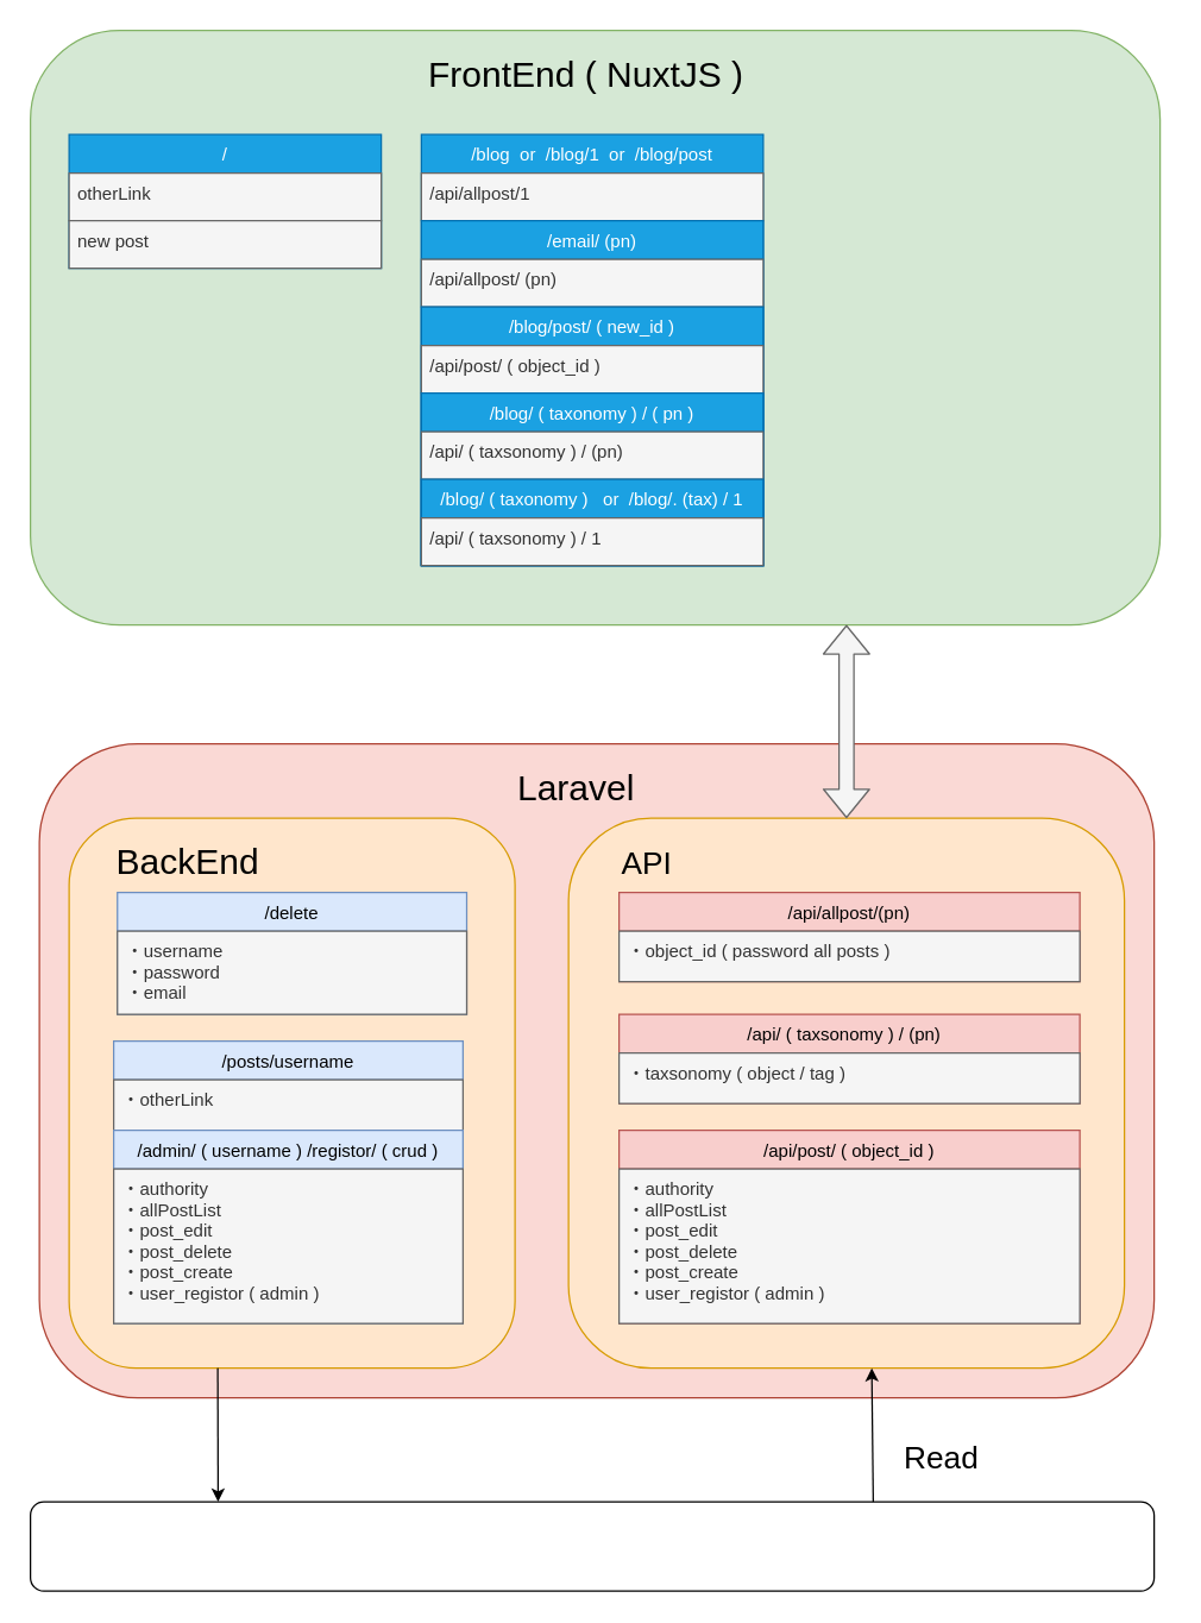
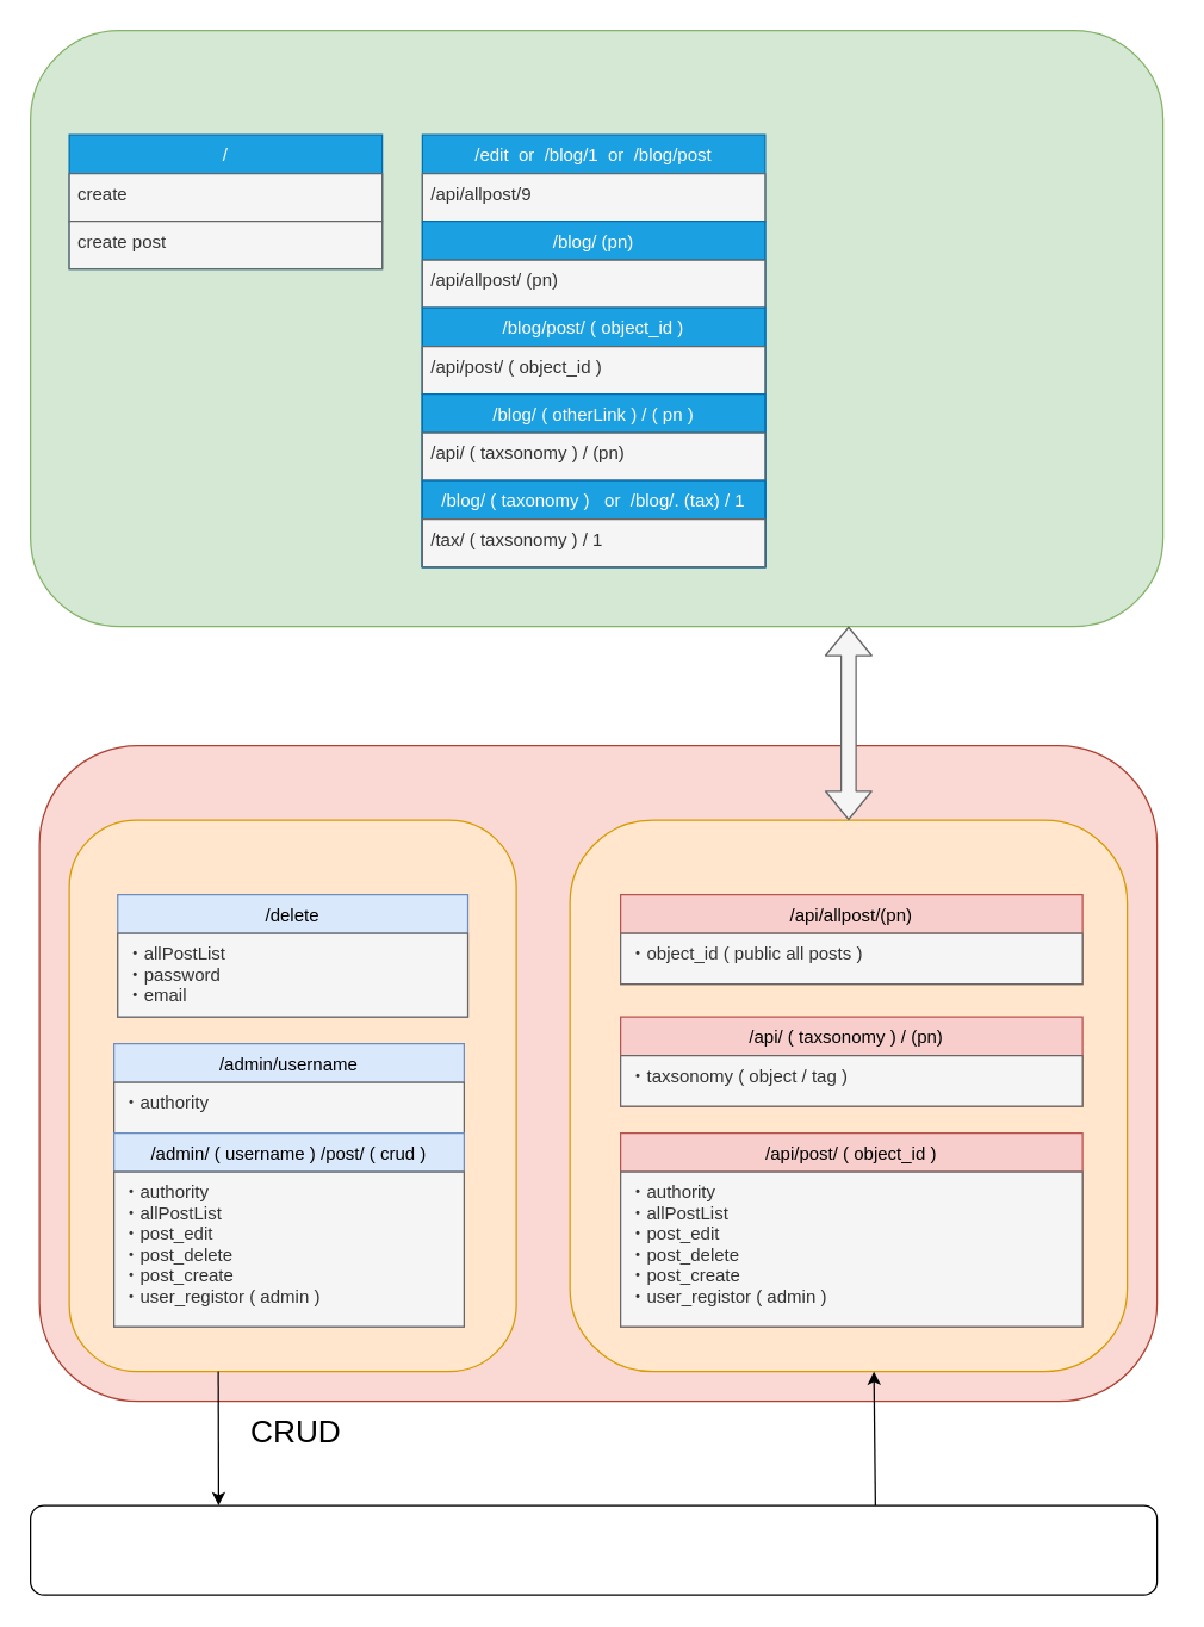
  <mxCell id="0" />
  <mxCell id="1" parent="0" />
  <mxCell id="2" value="" style="rounded=1;whiteSpace=wrap;html=1;fillColor=#fad9d5;strokeColor=#ae4132;" parent="1" vertex="1"><mxGeometry x="26" y="500" width="750" height="440" as="geometry" /></mxCell>
  <mxCell id="3" value="" style="rounded=1;whiteSpace=wrap;html=1;fillColor=#ffe6cc;strokeColor=#d79b00;" parent="1" vertex="1"><mxGeometry x="46" y="550" width="300" height="370" as="geometry" /></mxCell>
  <mxCell id="4" value="" style="rounded=1;whiteSpace=wrap;html=1;fillColor=#ffe6cc;strokeColor=#d79b00;" parent="1" vertex="1"><mxGeometry x="382" y="550" width="374" height="370" as="geometry" /></mxCell>
  <mxCell id="5" value="" style="rounded=1;whiteSpace=wrap;html=1;fillColor=#d5e8d4;strokeColor=#82b366;" parent="1" vertex="1"><mxGeometry x="20" y="20" width="760" height="400" as="geometry" /></mxCell>
  <mxCell id="6" value="" style="shape=flexArrow;endArrow=classic;startArrow=classic;html=1;fillColor=#f5f5f5;strokeColor=#666666;" parent="1" source="4" edge="1"><mxGeometry width="100" height="100" relative="1" as="geometry"><mxPoint x="586" y="498" as="sourcePoint" /><mxPoint x="569" y="420" as="targetPoint" /><Array as="points" /></mxGeometry></mxCell>
- <mxCell id="7" value="&lt;span style=&quot;font-size: 21px&quot;&gt;API&amp;nbsp;&lt;/span&gt;" style="text;html=1;strokeColor=none;fillColor=none;align=left;verticalAlign=middle;whiteSpace=wrap;rounded=0;" parent="1" vertex="1"><mxGeometry x="416" y="560" width="180" height="40" as="geometry" /></mxCell>
  <mxCell id="8" value="" style="rounded=1;whiteSpace=wrap;html=1;" parent="1" vertex="1"><mxGeometry x="20" y="1010" width="756" height="60" as="geometry" /></mxCell>
- <mxCell id="9" value="&lt;font style=&quot;font-size: 24px&quot;&gt;BackEnd&lt;/font&gt;" style="text;html=1;strokeColor=none;fillColor=none;align=left;verticalAlign=middle;whiteSpace=wrap;rounded=0;" parent="1" vertex="1"><mxGeometry x="76" y="560" width="230" height="40" as="geometry" /></mxCell>
- <mxCell id="10" value="&lt;font style=&quot;font-size: 24px&quot;&gt;FrontEnd ( NuxtJS )&lt;/font&gt;" style="text;html=1;strokeColor=none;fillColor=none;align=left;verticalAlign=middle;whiteSpace=wrap;rounded=0;" parent="1" vertex="1"><mxGeometry x="286" y="30" width="230" height="40" as="geometry" /></mxCell>
  <mxCell id="11" value="/delete" style="swimlane;fontStyle=0;childLayout=stackLayout;horizontal=1;startSize=26;horizontalStack=0;resizeParent=1;resizeParentMax=0;resizeLast=0;collapsible=1;marginBottom=0;fillColor=#dae8fc;strokeColor=#6c8ebf;" parent="1" vertex="1"><mxGeometry x="78.5" y="600" width="235" height="82" as="geometry" /></mxCell>
- <mxCell id="12" value="・username&#10;・password&#10;・email" style="text;align=left;verticalAlign=top;spacingLeft=4;spacingRight=4;overflow=hidden;rotatable=0;points=[[0,0.5],[1,0.5]];portConstraint=eastwest;fillColor=#f5f5f5;strokeColor=#666666;fontColor=#333333;" parent="11" vertex="1"><mxGeometry y="26" width="235" height="56" as="geometry" /></mxCell>
- <mxCell id="13" value="/posts/username" style="swimlane;fontStyle=0;childLayout=stackLayout;horizontal=1;startSize=26;horizontalStack=0;resizeParent=1;resizeParentMax=0;resizeLast=0;collapsible=1;marginBottom=0;fillColor=#dae8fc;strokeColor=#6c8ebf;" parent="1" vertex="1"><mxGeometry x="76" y="700" width="235" height="60" as="geometry" /></mxCell>
- <mxCell id="14" value="・otherLink&#10;" style="text;align=left;verticalAlign=top;spacingLeft=4;spacingRight=4;overflow=hidden;rotatable=0;points=[[0,0.5],[1,0.5]];portConstraint=eastwest;fillColor=#f5f5f5;strokeColor=#666666;fontColor=#333333;" parent="13" vertex="1"><mxGeometry y="26" width="235" height="34" as="geometry" /></mxCell>
+ <mxCell id="12" value="・allPostList&#10;・password&#10;・email" style="text;align=left;verticalAlign=top;spacingLeft=4;spacingRight=4;overflow=hidden;rotatable=0;points=[[0,0.5],[1,0.5]];portConstraint=eastwest;fillColor=#f5f5f5;strokeColor=#666666;fontColor=#333333;" parent="11" vertex="1"><mxGeometry y="26" width="235" height="56" as="geometry" /></mxCell>
+ <mxCell id="13" value="/admin/username" style="swimlane;fontStyle=0;childLayout=stackLayout;horizontal=1;startSize=26;horizontalStack=0;resizeParent=1;resizeParentMax=0;resizeLast=0;collapsible=1;marginBottom=0;fillColor=#dae8fc;strokeColor=#6c8ebf;" parent="1" vertex="1"><mxGeometry x="76" y="700" width="235" height="60" as="geometry" /></mxCell>
+ <mxCell id="14" value="・authority&#10;" style="text;align=left;verticalAlign=top;spacingLeft=4;spacingRight=4;overflow=hidden;rotatable=0;points=[[0,0.5],[1,0.5]];portConstraint=eastwest;fillColor=#f5f5f5;strokeColor=#666666;fontColor=#333333;" parent="13" vertex="1"><mxGeometry y="26" width="235" height="34" as="geometry" /></mxCell>
  <mxCell id="15" value="/api/post/ ( object_id )" style="swimlane;fontStyle=0;childLayout=stackLayout;horizontal=1;startSize=26;horizontalStack=0;resizeParent=1;resizeParentMax=0;resizeLast=0;collapsible=1;marginBottom=0;fillColor=#f8cecc;strokeColor=#b85450;" parent="1" vertex="1"><mxGeometry x="416" y="760" width="310" height="130" as="geometry" /></mxCell>
  <mxCell id="16" value="・authority&#10;・allPostList&#10;・post_edit&#10;・post_delete&#10;・post_create&#10;・user_registor ( admin )" style="text;align=left;verticalAlign=top;spacingLeft=4;spacingRight=4;overflow=hidden;rotatable=0;points=[[0,0.5],[1,0.5]];portConstraint=eastwest;fillColor=#f5f5f5;strokeColor=#666666;fontColor=#333333;" parent="15" vertex="1"><mxGeometry y="26" width="310" height="104" as="geometry" /></mxCell>
  <mxCell id="17" value="/api/allpost/(pn)" style="swimlane;fontStyle=0;childLayout=stackLayout;horizontal=1;startSize=26;horizontalStack=0;resizeParent=1;resizeParentMax=0;resizeLast=0;collapsible=1;marginBottom=0;fillColor=#f8cecc;strokeColor=#b85450;" parent="1" vertex="1"><mxGeometry x="416" y="600" width="310" height="60" as="geometry" /></mxCell>
- <mxCell id="18" value="・object_id ( password all posts )" style="text;align=left;verticalAlign=top;spacingLeft=4;spacingRight=4;overflow=hidden;rotatable=0;points=[[0,0.5],[1,0.5]];portConstraint=eastwest;fillColor=#f5f5f5;strokeColor=#666666;fontColor=#333333;" parent="17" vertex="1"><mxGeometry y="26" width="310" height="34" as="geometry" /></mxCell>
+ <mxCell id="18" value="・object_id ( public all posts )" style="text;align=left;verticalAlign=top;spacingLeft=4;spacingRight=4;overflow=hidden;rotatable=0;points=[[0,0.5],[1,0.5]];portConstraint=eastwest;fillColor=#f5f5f5;strokeColor=#666666;fontColor=#333333;" parent="17" vertex="1"><mxGeometry y="26" width="310" height="34" as="geometry" /></mxCell>
  <mxCell id="19" value="/api/ ( taxsonomy ) / (pn)  " style="swimlane;fontStyle=0;childLayout=stackLayout;horizontal=1;startSize=26;horizontalStack=0;resizeParent=1;resizeParentMax=0;resizeLast=0;collapsible=1;marginBottom=0;fillColor=#f8cecc;strokeColor=#b85450;" parent="1" vertex="1"><mxGeometry x="416" y="682" width="310" height="60" as="geometry" /></mxCell>
  <mxCell id="20" value="・taxsonomy ( object / tag )" style="text;align=left;verticalAlign=top;spacingLeft=4;spacingRight=4;overflow=hidden;rotatable=0;points=[[0,0.5],[1,0.5]];portConstraint=eastwest;fillColor=#f5f5f5;strokeColor=#666666;fontColor=#333333;" parent="19" vertex="1"><mxGeometry y="26" width="310" height="34" as="geometry" /></mxCell>
  <mxCell id="21" value="" style="endArrow=classic;html=1;fontColor=none;exitX=0.75;exitY=0;exitDx=0;exitDy=0;" parent="1" source="8" edge="1"><mxGeometry width="50" height="50" relative="1" as="geometry"><mxPoint x="536" y="790" as="sourcePoint" /><mxPoint x="586" y="920" as="targetPoint" /></mxGeometry></mxCell>
- <mxCell id="22" value="&lt;span style=&quot;font-size: 21px&quot;&gt;Read&lt;/span&gt;" style="text;html=1;strokeColor=none;fillColor=none;align=left;verticalAlign=middle;whiteSpace=wrap;rounded=0;" parent="1" vertex="1"><mxGeometry x="606" y="960" width="180" height="40" as="geometry" /></mxCell>
  <mxCell id="23" value="" style="endArrow=classic;html=1;fontColor=none;entryX=0.167;entryY=0;entryDx=0;entryDy=0;entryPerimeter=0;" parent="1" target="8" edge="1"><mxGeometry width="50" height="50" relative="1" as="geometry"><mxPoint x="146" y="920" as="sourcePoint" /><mxPoint x="146" y="820" as="targetPoint" /></mxGeometry></mxCell>
+ <mxCell id="24" value="&lt;span style=&quot;font-size: 21px&quot;&gt;CRUD&lt;/span&gt;" style="text;html=1;strokeColor=none;fillColor=none;align=left;verticalAlign=middle;whiteSpace=wrap;rounded=0;" parent="1" vertex="1"><mxGeometry x="166" y="940" width="180" height="40" as="geometry" /></mxCell>
  <mxCell id="25" value="/" style="swimlane;fontStyle=0;childLayout=stackLayout;horizontal=1;startSize=26;horizontalStack=0;resizeParent=1;resizeParentMax=0;resizeLast=0;collapsible=1;marginBottom=0;fillColor=#1ba1e2;strokeColor=#006EAF;fontColor=#ffffff;" parent="1" vertex="1"><mxGeometry x="46" y="90" width="210" height="90" as="geometry" /></mxCell>
- <mxCell id="26" value="otherLink" style="text;align=left;verticalAlign=top;spacingLeft=4;spacingRight=4;overflow=hidden;rotatable=0;points=[[0,0.5],[1,0.5]];portConstraint=eastwest;fillColor=#f5f5f5;strokeColor=#666666;fontColor=#333333;" parent="25" vertex="1"><mxGeometry y="26" width="210" height="32" as="geometry" /></mxCell>
- <mxCell id="27" value="new post" style="text;align=left;verticalAlign=top;spacingLeft=4;spacingRight=4;overflow=hidden;rotatable=0;points=[[0,0.5],[1,0.5]];portConstraint=eastwest;fillColor=#f5f5f5;strokeColor=#666666;fontColor=#333333;" parent="25" vertex="1"><mxGeometry y="58" width="210" height="32" as="geometry" /></mxCell>
- <mxCell id="28" value="/admin/ ( username ) /registor/ ( crud )" style="swimlane;fontStyle=0;childLayout=stackLayout;horizontal=1;startSize=26;horizontalStack=0;resizeParent=1;resizeParentMax=0;resizeLast=0;collapsible=1;marginBottom=0;fillColor=#dae8fc;strokeColor=#6c8ebf;" parent="1" vertex="1"><mxGeometry x="76" y="760" width="235" height="130" as="geometry" /></mxCell>
+ <mxCell id="26" value="create" style="text;align=left;verticalAlign=top;spacingLeft=4;spacingRight=4;overflow=hidden;rotatable=0;points=[[0,0.5],[1,0.5]];portConstraint=eastwest;fillColor=#f5f5f5;strokeColor=#666666;fontColor=#333333;" parent="25" vertex="1"><mxGeometry y="26" width="210" height="32" as="geometry" /></mxCell>
+ <mxCell id="27" value="create post" style="text;align=left;verticalAlign=top;spacingLeft=4;spacingRight=4;overflow=hidden;rotatable=0;points=[[0,0.5],[1,0.5]];portConstraint=eastwest;fillColor=#f5f5f5;strokeColor=#666666;fontColor=#333333;" parent="25" vertex="1"><mxGeometry y="58" width="210" height="32" as="geometry" /></mxCell>
+ <mxCell id="28" value="/admin/ ( username ) /post/ ( crud )" style="swimlane;fontStyle=0;childLayout=stackLayout;horizontal=1;startSize=26;horizontalStack=0;resizeParent=1;resizeParentMax=0;resizeLast=0;collapsible=1;marginBottom=0;fillColor=#dae8fc;strokeColor=#6c8ebf;" parent="1" vertex="1"><mxGeometry x="76" y="760" width="235" height="130" as="geometry" /></mxCell>
  <mxCell id="29" value="・authority&#10;・allPostList&#10;・post_edit&#10;・post_delete&#10;・post_create&#10;・user_registor ( admin )" style="text;align=left;verticalAlign=top;spacingLeft=4;spacingRight=4;overflow=hidden;rotatable=0;points=[[0,0.5],[1,0.5]];portConstraint=eastwest;fillColor=#f5f5f5;strokeColor=#666666;fontColor=#333333;" parent="28" vertex="1"><mxGeometry y="26" width="235" height="104" as="geometry" /></mxCell>
- <mxCell id="30" value="&lt;font style=&quot;font-size: 24px&quot;&gt;Laravel&lt;/font&gt;" style="text;html=1;strokeColor=none;fillColor=none;align=left;verticalAlign=middle;whiteSpace=wrap;rounded=0;" parent="1" vertex="1"><mxGeometry x="346" y="510" width="230" height="40" as="geometry" /></mxCell>
- <mxCell id="31" value="/blog  or  /blog/1  or  /blog/post" style="swimlane;fontStyle=0;childLayout=stackLayout;horizontal=1;startSize=26;horizontalStack=0;resizeParent=1;resizeParentMax=0;resizeLast=0;collapsible=1;marginBottom=0;fillColor=#1ba1e2;strokeColor=#006EAF;fontColor=#ffffff;" parent="1" vertex="1"><mxGeometry x="283" y="90" width="230" height="290" as="geometry" /></mxCell>
- <mxCell id="32" value="/api/allpost/1" style="text;align=left;verticalAlign=top;spacingLeft=4;spacingRight=4;overflow=hidden;rotatable=0;points=[[0,0.5],[1,0.5]];portConstraint=eastwest;fillColor=#f5f5f5;strokeColor=#666666;fontColor=#333333;" parent="31" vertex="1"><mxGeometry y="26" width="230" height="32" as="geometry" /></mxCell>
- <mxCell id="33" value="/email/ (pn)" style="swimlane;fontStyle=0;childLayout=stackLayout;horizontal=1;startSize=26;horizontalStack=0;resizeParent=1;resizeParentMax=0;resizeLast=0;collapsible=1;marginBottom=0;fillColor=#1ba1e2;strokeColor=#006EAF;fontColor=#ffffff;" parent="31" vertex="1"><mxGeometry y="58" width="230" height="232" as="geometry" /></mxCell>
+ <mxCell id="31" value="/edit  or  /blog/1  or  /blog/post" style="swimlane;fontStyle=0;childLayout=stackLayout;horizontal=1;startSize=26;horizontalStack=0;resizeParent=1;resizeParentMax=0;resizeLast=0;collapsible=1;marginBottom=0;fillColor=#1ba1e2;strokeColor=#006EAF;fontColor=#ffffff;" parent="1" vertex="1"><mxGeometry x="283" y="90" width="230" height="290" as="geometry" /></mxCell>
+ <mxCell id="32" value="/api/allpost/9" style="text;align=left;verticalAlign=top;spacingLeft=4;spacingRight=4;overflow=hidden;rotatable=0;points=[[0,0.5],[1,0.5]];portConstraint=eastwest;fillColor=#f5f5f5;strokeColor=#666666;fontColor=#333333;" parent="31" vertex="1"><mxGeometry y="26" width="230" height="32" as="geometry" /></mxCell>
+ <mxCell id="33" value="/blog/ (pn)" style="swimlane;fontStyle=0;childLayout=stackLayout;horizontal=1;startSize=26;horizontalStack=0;resizeParent=1;resizeParentMax=0;resizeLast=0;collapsible=1;marginBottom=0;fillColor=#1ba1e2;strokeColor=#006EAF;fontColor=#ffffff;" parent="31" vertex="1"><mxGeometry y="58" width="230" height="232" as="geometry" /></mxCell>
  <mxCell id="34" value="/api/allpost/ (pn)" style="text;align=left;verticalAlign=top;spacingLeft=4;spacingRight=4;overflow=hidden;rotatable=0;points=[[0,0.5],[1,0.5]];portConstraint=eastwest;fillColor=#f5f5f5;strokeColor=#666666;fontColor=#333333;" parent="33" vertex="1"><mxGeometry y="26" width="230" height="32" as="geometry" /></mxCell>
- <mxCell id="35" value="/blog/post/ ( new_id )" style="swimlane;fontStyle=0;childLayout=stackLayout;horizontal=1;startSize=26;horizontalStack=0;resizeParent=1;resizeParentMax=0;resizeLast=0;collapsible=1;marginBottom=0;fillColor=#1ba1e2;strokeColor=#006EAF;fontColor=#ffffff;" parent="33" vertex="1"><mxGeometry y="58" width="230" height="174" as="geometry" /></mxCell>
+ <mxCell id="35" value="/blog/post/ ( object_id )" style="swimlane;fontStyle=0;childLayout=stackLayout;horizontal=1;startSize=26;horizontalStack=0;resizeParent=1;resizeParentMax=0;resizeLast=0;collapsible=1;marginBottom=0;fillColor=#1ba1e2;strokeColor=#006EAF;fontColor=#ffffff;" parent="33" vertex="1"><mxGeometry y="58" width="230" height="174" as="geometry" /></mxCell>
  <mxCell id="36" value="/api/post/ ( object_id )" style="text;align=left;verticalAlign=top;spacingLeft=4;spacingRight=4;overflow=hidden;rotatable=0;points=[[0,0.5],[1,0.5]];portConstraint=eastwest;fillColor=#f5f5f5;strokeColor=#666666;fontColor=#333333;" parent="35" vertex="1"><mxGeometry y="26" width="230" height="32" as="geometry" /></mxCell>
- <mxCell id="37" value="/blog/ ( taxonomy ) / ( pn )" style="swimlane;fontStyle=0;childLayout=stackLayout;horizontal=1;startSize=26;horizontalStack=0;resizeParent=1;resizeParentMax=0;resizeLast=0;collapsible=1;marginBottom=0;fillColor=#1ba1e2;strokeColor=#006EAF;fontColor=#ffffff;" parent="35" vertex="1"><mxGeometry y="58" width="230" height="116" as="geometry" /></mxCell>
+ <mxCell id="37" value="/blog/ ( otherLink ) / ( pn )" style="swimlane;fontStyle=0;childLayout=stackLayout;horizontal=1;startSize=26;horizontalStack=0;resizeParent=1;resizeParentMax=0;resizeLast=0;collapsible=1;marginBottom=0;fillColor=#1ba1e2;strokeColor=#006EAF;fontColor=#ffffff;" parent="35" vertex="1"><mxGeometry y="58" width="230" height="116" as="geometry" /></mxCell>
  <mxCell id="38" value="/api/ ( taxsonomy ) / (pn)  " style="text;align=left;verticalAlign=top;spacingLeft=4;spacingRight=4;overflow=hidden;rotatable=0;points=[[0,0.5],[1,0.5]];portConstraint=eastwest;fillColor=#f5f5f5;strokeColor=#666666;fontColor=#333333;" parent="37" vertex="1"><mxGeometry y="26" width="230" height="32" as="geometry" /></mxCell>
  <mxCell id="39" value="/blog/ ( taxonomy )   or  /blog/. (tax) / 1" style="swimlane;fontStyle=0;childLayout=stackLayout;horizontal=1;startSize=26;horizontalStack=0;resizeParent=1;resizeParentMax=0;resizeLast=0;collapsible=1;marginBottom=0;fillColor=#1ba1e2;strokeColor=#006EAF;fontColor=#ffffff;" parent="37" vertex="1"><mxGeometry y="58" width="230" height="58" as="geometry" /></mxCell>
- <mxCell id="40" value="/api/ ( taxsonomy ) / 1" style="text;align=left;verticalAlign=top;spacingLeft=4;spacingRight=4;overflow=hidden;rotatable=0;points=[[0,0.5],[1,0.5]];portConstraint=eastwest;fillColor=#f5f5f5;strokeColor=#666666;fontColor=#333333;" parent="39" vertex="1"><mxGeometry y="26" width="230" height="32" as="geometry" /></mxCell>
+ <mxCell id="40" value="/tax/ ( taxsonomy ) / 1" style="text;align=left;verticalAlign=top;spacingLeft=4;spacingRight=4;overflow=hidden;rotatable=0;points=[[0,0.5],[1,0.5]];portConstraint=eastwest;fillColor=#f5f5f5;strokeColor=#666666;fontColor=#333333;" parent="39" vertex="1"><mxGeometry y="26" width="230" height="32" as="geometry" /></mxCell>
